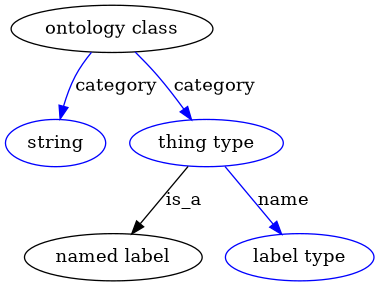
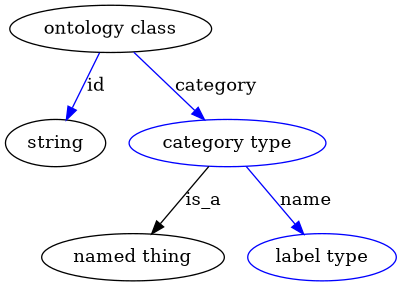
  digraph {
    fontname="DejaVu Serif"
    node [fontname="DejaVu Serif" color=blue]
    edge [color=blue fontname="DejaVu Serif" style=solid]
    n1 [height=0.5 label="ontology class" width=1.7151 color=""]
-   n2 [height=0.5 label=string width=0.84854]
-   n3 [height=0.5 label="thing type" width=1.6249]
-   "named thing" [height=0.5 width=1.5346 label="named label" color=""]
+   n2 [color=black height=0.5 label=string width=0.84854]
+   n3 [height=0.5 label="category type" width=1.6249]
+   "named thing" [height=0.5 width=1.5346 color=""]
    n5 [height=0.5 label="label type" width=1.2638]
-   n1 -> n2 [label=category]
+   n1 -> n2 [label=id]
    n1 -> n3 [label=category]
    n3 -> "named thing" [label=is_a color="" style=""]
    n3 -> n5 [label=name]
  }
